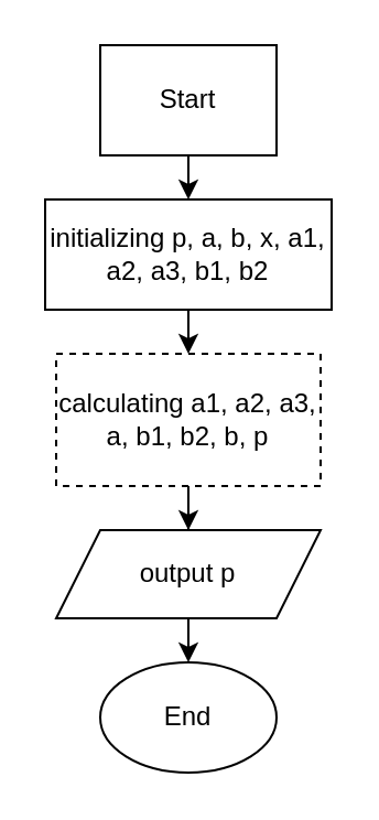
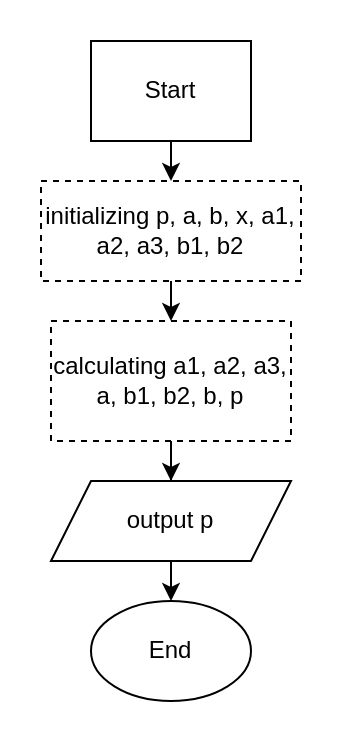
  <mxCell id="0" />
  <mxCell id="1" parent="0" />
  <mxCell id="2" style="edgeStyle=orthogonalEdgeStyle;rounded=0;orthogonalLoop=1;jettySize=auto;html=1;exitX=0.5;exitY=1;exitDx=0;exitDy=0;entryX=0.5;entryY=0;entryDx=0;entryDy=0;" edge="1" parent="1" source="3" target="5"><mxGeometry relative="1" as="geometry" /></mxCell>
  <mxCell id="3" value="Start" style="whiteSpace=wrap;html=1;rounded=0;" vertex="1" parent="1"><mxGeometry x="45" y="20" width="80" height="50" as="geometry" /></mxCell>
  <mxCell id="4" style="edgeStyle=orthogonalEdgeStyle;rounded=0;orthogonalLoop=1;jettySize=auto;html=1;exitX=0.5;exitY=1;exitDx=0;exitDy=0;entryX=0.5;entryY=0;entryDx=0;entryDy=0;" edge="1" parent="1" source="5" target="7"><mxGeometry relative="1" as="geometry" /></mxCell>
- <mxCell id="5" value="initializing p, a, b, x, a1, a2, a3, b1, b2" style="rounded=0;whiteSpace=wrap;html=1;" vertex="1" parent="1"><mxGeometry x="20" y="90" width="130" height="50" as="geometry" /></mxCell>
+ <mxCell id="5" value="initializing p, a, b, x, a1, a2, a3, b1, b2" style="rounded=0;whiteSpace=wrap;html=1;dashed=1;" vertex="1" parent="1"><mxGeometry x="20" y="90" width="130" height="50" as="geometry" /></mxCell>
  <mxCell id="6" style="edgeStyle=orthogonalEdgeStyle;rounded=0;orthogonalLoop=1;jettySize=auto;html=1;exitX=0.5;exitY=1;exitDx=0;exitDy=0;" edge="1" parent="1" source="7" target="9"><mxGeometry relative="1" as="geometry" /></mxCell>
  <mxCell id="7" value="calculating a1, a2, a3, a, b1, b2, b, p" style="rounded=0;whiteSpace=wrap;html=1;dashed=1;" vertex="1" parent="1"><mxGeometry x="25" y="160" width="120" height="60" as="geometry" /></mxCell>
  <mxCell id="8" style="edgeStyle=orthogonalEdgeStyle;rounded=0;orthogonalLoop=1;jettySize=auto;html=1;exitX=0.5;exitY=1;exitDx=0;exitDy=0;entryX=0.5;entryY=0;entryDx=0;entryDy=0;" edge="1" parent="1" source="9" target="10"><mxGeometry relative="1" as="geometry" /></mxCell>
  <mxCell id="9" value="output p" style="shape=parallelogram;perimeter=parallelogramPerimeter;whiteSpace=wrap;html=1;fixedSize=1;" vertex="1" parent="1"><mxGeometry x="25" y="240" width="120" height="40" as="geometry" /></mxCell>
  <mxCell id="10" value="End" style="ellipse;whiteSpace=wrap;html=1;" vertex="1" parent="1"><mxGeometry x="45" y="300" width="80" height="50" as="geometry" /></mxCell>
